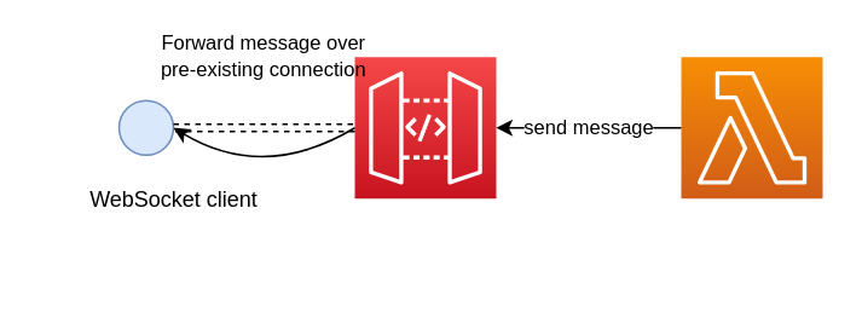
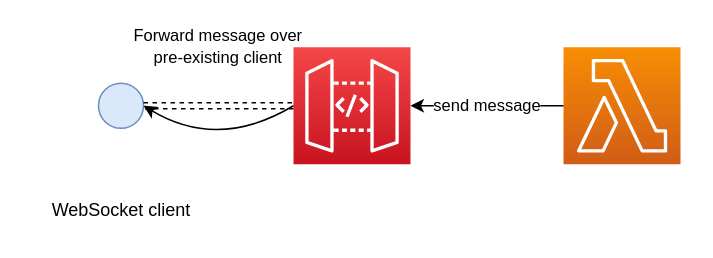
  <mxCell id="0" />
  <mxCell id="1" parent="0" />
  <mxCell id="2" value="" style="outlineConnect=0;fontColor=#232F3E;gradientColor=#F54749;gradientDirection=north;fillColor=#C7131F;strokeColor=#ffffff;dashed=0;verticalLabelPosition=bottom;verticalAlign=top;align=center;html=1;fontSize=12;fontStyle=0;aspect=fixed;shape=mxgraph.aws4.resourceIcon;resIcon=mxgraph.aws4.api_gateway;" vertex="1" parent="1"><mxGeometry x="195" y="31" width="78" height="78" as="geometry" /></mxCell>
  <mxCell id="3" value="" style="outlineConnect=0;fontColor=#232F3E;gradientColor=#F78E04;gradientDirection=north;fillColor=#D05C17;strokeColor=#ffffff;dashed=0;verticalLabelPosition=bottom;verticalAlign=top;align=center;html=1;fontSize=12;fontStyle=0;aspect=fixed;shape=mxgraph.aws4.resourceIcon;resIcon=mxgraph.aws4.lambda;" vertex="1" parent="1"><mxGeometry x="375" y="31" width="78" height="78" as="geometry" /></mxCell>
  <mxCell id="4" value="" style="ellipse;whiteSpace=wrap;html=1;aspect=fixed;rounded=0;fillColor=#dae8fc;strokeColor=#6c8ebf;" vertex="1" parent="1"><mxGeometry x="65" y="55" width="30" height="30" as="geometry" /></mxCell>
- <mxCell id="5" value="WebSocket client" style="text;html=1;align=center;verticalAlign=middle;resizable=0;points=[];autosize=1;" vertex="1" parent="1"><mxGeometry x="35" y="100" width="120" height="20" as="geometry" /></mxCell>
+ <mxCell id="5" value="WebSocket client" style="text;html=1;align=center;verticalAlign=middle;resizable=0;points=[];autosize=1;" vertex="1" parent="1"><mxGeometry x="20" y="130" width="120" height="20" as="geometry" /></mxCell>
  <mxCell id="6" value="send message" style="endArrow=classic;html=1;" edge="1" parent="1" source="3" target="2"><mxGeometry width="50" height="50" relative="1" as="geometry"><mxPoint x="205" y="80" as="sourcePoint" /><mxPoint x="275" y="70" as="targetPoint" /></mxGeometry></mxCell>
  <mxCell id="7" value="" style="shape=link;html=1;exitX=1;exitY=0.5;exitDx=0;exitDy=0;dashed=1;" edge="1" parent="1" source="4" target="2"><mxGeometry width="50" height="50" relative="1" as="geometry"><mxPoint x="265" y="350" as="sourcePoint" /><mxPoint x="315" y="300" as="targetPoint" /></mxGeometry></mxCell>
- <mxCell id="8" value="&lt;font style=&quot;font-size: 11px&quot;&gt;Forward message over p&lt;font style=&quot;font-size: 11px&quot;&gt;re-existing connection&lt;/font&gt;&lt;/font&gt;" style="text;html=1;strokeColor=none;fillColor=none;align=center;verticalAlign=middle;whiteSpace=wrap;rounded=0;" vertex="1" parent="1"><mxGeometry x="85" y="20" width="120" height="20" as="geometry" /></mxCell>
+ <mxCell id="8" value="&lt;font style=&quot;font-size: 11px&quot;&gt;Forward message over p&lt;font style=&quot;font-size: 11px&quot;&gt;re-existing client&lt;/font&gt;&lt;/font&gt;" style="text;html=1;strokeColor=none;fillColor=none;align=center;verticalAlign=middle;whiteSpace=wrap;rounded=0;" vertex="1" parent="1"><mxGeometry x="85" y="20" width="120" height="20" as="geometry" /></mxCell>
  <mxCell id="9" value="" style="endArrow=classic;html=1;entryX=1;entryY=0.5;entryDx=0;entryDy=0;curved=1;" edge="1" parent="1" target="4"><mxGeometry width="50" height="50" relative="1" as="geometry"><mxPoint x="195" y="70" as="sourcePoint" /><mxPoint x="315" y="300" as="targetPoint" /><Array as="points"><mxPoint x="145" y="100" /></Array></mxGeometry></mxCell>
